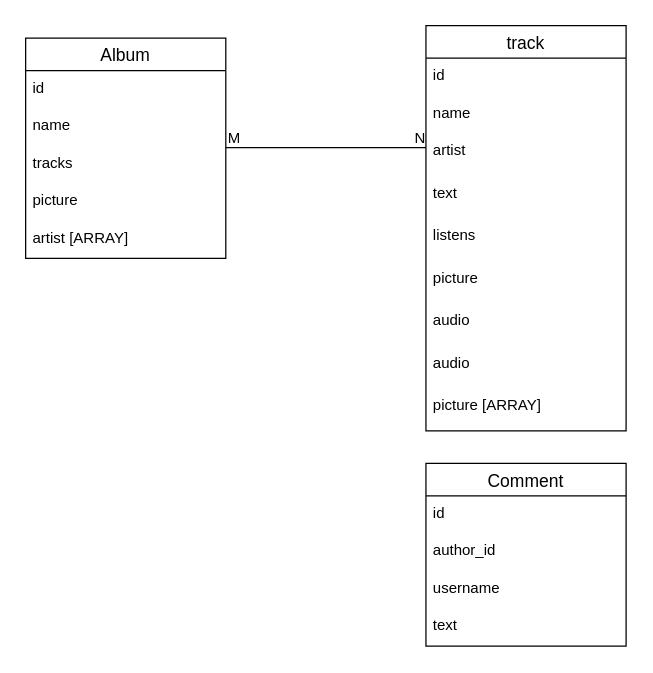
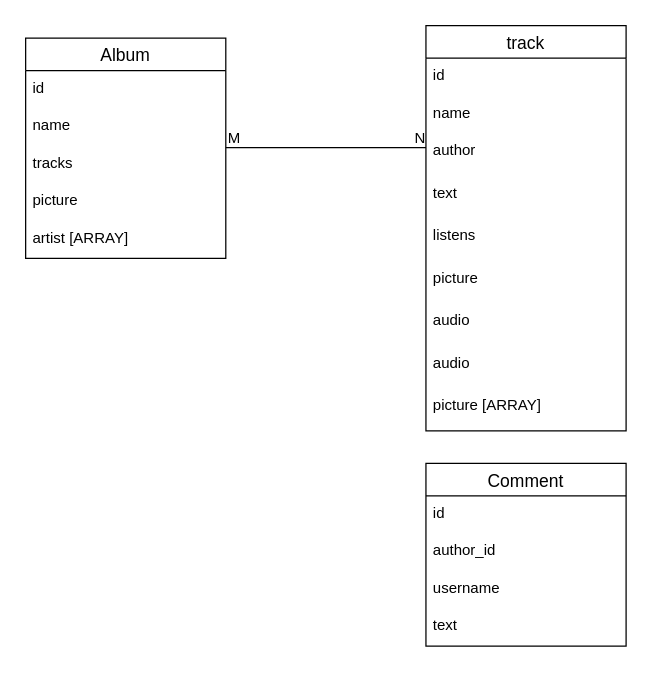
  <mxCell id="0" />
  <mxCell id="1" parent="0" />
  <mxCell id="2" value="Comment" style="swimlane;fontStyle=0;childLayout=stackLayout;horizontal=1;startSize=26;horizontalStack=0;resizeParent=1;resizeParentMax=0;resizeLast=0;collapsible=1;marginBottom=0;align=center;fontSize=14;" vertex="1" parent="1"><mxGeometry x="340" y="370" width="160" height="146" as="geometry" /></mxCell>
  <mxCell id="3" value="id" style="text;strokeColor=none;fillColor=none;spacingLeft=4;spacingRight=4;overflow=hidden;rotatable=0;points=[[0,0.5],[1,0.5]];portConstraint=eastwest;fontSize=12;" vertex="1" parent="2"><mxGeometry y="26" width="160" height="30" as="geometry" /></mxCell>
  <mxCell id="4" value="author_id" style="text;strokeColor=none;fillColor=none;spacingLeft=4;spacingRight=4;overflow=hidden;rotatable=0;points=[[0,0.5],[1,0.5]];portConstraint=eastwest;fontSize=12;" vertex="1" parent="2"><mxGeometry y="56" width="160" height="30" as="geometry" /></mxCell>
  <mxCell id="5" value="username" style="text;strokeColor=none;fillColor=none;spacingLeft=4;spacingRight=4;overflow=hidden;rotatable=0;points=[[0,0.5],[1,0.5]];portConstraint=eastwest;fontSize=12;" vertex="1" parent="2"><mxGeometry y="86" width="160" height="30" as="geometry" /></mxCell>
  <mxCell id="6" value="text" style="text;strokeColor=none;fillColor=none;spacingLeft=4;spacingRight=4;overflow=hidden;rotatable=0;points=[[0,0.5],[1,0.5]];portConstraint=eastwest;fontSize=12;" vertex="1" parent="2"><mxGeometry y="116" width="160" height="30" as="geometry" /></mxCell>
  <mxCell id="7" value="track" style="swimlane;fontStyle=0;childLayout=stackLayout;horizontal=1;startSize=26;horizontalStack=0;resizeParent=1;resizeParentMax=0;resizeLast=0;collapsible=1;marginBottom=0;align=center;fontSize=14;" vertex="1" parent="1"><mxGeometry x="340" y="20" width="160" height="324" as="geometry" /></mxCell>
  <mxCell id="8" value="id" style="text;strokeColor=none;fillColor=none;spacingLeft=4;spacingRight=4;overflow=hidden;rotatable=0;points=[[0,0.5],[1,0.5]];portConstraint=eastwest;fontSize=12;" vertex="1" parent="7"><mxGeometry y="26" width="160" height="30" as="geometry" /></mxCell>
  <mxCell id="9" value="name" style="text;strokeColor=none;fillColor=none;spacingLeft=4;spacingRight=4;overflow=hidden;rotatable=0;points=[[0,0.5],[1,0.5]];portConstraint=eastwest;fontSize=12;" vertex="1" parent="7"><mxGeometry y="56" width="160" height="30" as="geometry" /></mxCell>
- <mxCell id="10" value="artist" style="text;strokeColor=none;fillColor=none;spacingLeft=4;spacingRight=4;overflow=hidden;rotatable=0;points=[[0,0.5],[1,0.5]];portConstraint=eastwest;fontSize=12;" vertex="1" parent="7"><mxGeometry y="86" width="160" height="34" as="geometry" /></mxCell>
+ <mxCell id="10" value="author" style="text;strokeColor=none;fillColor=none;spacingLeft=4;spacingRight=4;overflow=hidden;rotatable=0;points=[[0,0.5],[1,0.5]];portConstraint=eastwest;fontSize=12;" vertex="1" parent="7"><mxGeometry y="86" width="160" height="34" as="geometry" /></mxCell>
  <mxCell id="11" value="text" style="text;strokeColor=none;fillColor=none;spacingLeft=4;spacingRight=4;overflow=hidden;rotatable=0;points=[[0,0.5],[1,0.5]];portConstraint=eastwest;fontSize=12;" vertex="1" parent="7"><mxGeometry y="120" width="160" height="34" as="geometry" /></mxCell>
  <mxCell id="12" value="listens" style="text;strokeColor=none;fillColor=none;spacingLeft=4;spacingRight=4;overflow=hidden;rotatable=0;points=[[0,0.5],[1,0.5]];portConstraint=eastwest;fontSize=12;" vertex="1" parent="7"><mxGeometry y="154" width="160" height="34" as="geometry" /></mxCell>
  <mxCell id="13" value="picture" style="text;strokeColor=none;fillColor=none;spacingLeft=4;spacingRight=4;overflow=hidden;rotatable=0;points=[[0,0.5],[1,0.5]];portConstraint=eastwest;fontSize=12;" vertex="1" parent="7"><mxGeometry y="188" width="160" height="34" as="geometry" /></mxCell>
  <mxCell id="14" value="audio" style="text;strokeColor=none;fillColor=none;spacingLeft=4;spacingRight=4;overflow=hidden;rotatable=0;points=[[0,0.5],[1,0.5]];portConstraint=eastwest;fontSize=12;" vertex="1" parent="7"><mxGeometry y="222" width="160" height="34" as="geometry" /></mxCell>
  <mxCell id="15" value="audio" style="text;strokeColor=none;fillColor=none;spacingLeft=4;spacingRight=4;overflow=hidden;rotatable=0;points=[[0,0.5],[1,0.5]];portConstraint=eastwest;fontSize=12;" vertex="1" parent="7"><mxGeometry y="256" width="160" height="34" as="geometry" /></mxCell>
  <mxCell id="16" value="picture [ARRAY]" style="text;strokeColor=none;fillColor=none;spacingLeft=4;spacingRight=4;overflow=hidden;rotatable=0;points=[[0,0.5],[1,0.5]];portConstraint=eastwest;fontSize=12;" vertex="1" parent="7"><mxGeometry y="290" width="160" height="34" as="geometry" /></mxCell>
  <mxCell id="17" value="Album" style="swimlane;fontStyle=0;childLayout=stackLayout;horizontal=1;startSize=26;horizontalStack=0;resizeParent=1;resizeParentMax=0;resizeLast=0;collapsible=1;marginBottom=0;align=center;fontSize=14;" vertex="1" parent="1"><mxGeometry x="20" y="30" width="160" height="176" as="geometry"><mxRectangle x="70" y="20" width="60" height="30" as="alternateBounds" /></mxGeometry></mxCell>
  <mxCell id="18" value="id" style="text;strokeColor=none;fillColor=none;spacingLeft=4;spacingRight=4;overflow=hidden;rotatable=0;points=[[0,0.5],[1,0.5]];portConstraint=eastwest;fontSize=12;" vertex="1" parent="17"><mxGeometry y="26" width="160" height="30" as="geometry" /></mxCell>
  <mxCell id="19" value="name" style="text;strokeColor=none;fillColor=none;spacingLeft=4;spacingRight=4;overflow=hidden;rotatable=0;points=[[0,0.5],[1,0.5]];portConstraint=eastwest;fontSize=12;" vertex="1" parent="17"><mxGeometry y="56" width="160" height="30" as="geometry" /></mxCell>
  <mxCell id="20" value="tracks" style="text;strokeColor=none;fillColor=none;spacingLeft=4;spacingRight=4;overflow=hidden;rotatable=0;points=[[0,0.5],[1,0.5]];portConstraint=eastwest;fontSize=12;" vertex="1" parent="17"><mxGeometry y="86" width="160" height="30" as="geometry" /></mxCell>
  <mxCell id="21" value="picture" style="text;strokeColor=none;fillColor=none;spacingLeft=4;spacingRight=4;overflow=hidden;rotatable=0;points=[[0,0.5],[1,0.5]];portConstraint=eastwest;fontSize=12;" vertex="1" parent="17"><mxGeometry y="116" width="160" height="30" as="geometry" /></mxCell>
  <mxCell id="22" value="artist [ARRAY]" style="text;strokeColor=none;fillColor=none;spacingLeft=4;spacingRight=4;overflow=hidden;rotatable=0;points=[[0,0.5],[1,0.5]];portConstraint=eastwest;fontSize=12;" vertex="1" parent="17"><mxGeometry y="146" width="160" height="30" as="geometry" /></mxCell>
  <mxCell id="23" value="" style="endArrow=none;html=1;rounded=0;" edge="1" parent="1"><mxGeometry relative="1" as="geometry"><mxPoint x="180" y="117.5" as="sourcePoint" /><mxPoint x="340" y="117.5" as="targetPoint" /><Array as="points"><mxPoint x="220" y="117.5" /></Array></mxGeometry></mxCell>
  <mxCell id="24" value="M" style="resizable=0;html=1;align=left;verticalAlign=bottom;" connectable="0" vertex="1" parent="23"><mxGeometry x="-1" relative="1" as="geometry" /></mxCell>
  <mxCell id="25" value="N" style="resizable=0;html=1;align=right;verticalAlign=bottom;" connectable="0" vertex="1" parent="23"><mxGeometry x="1" relative="1" as="geometry" /></mxCell>
